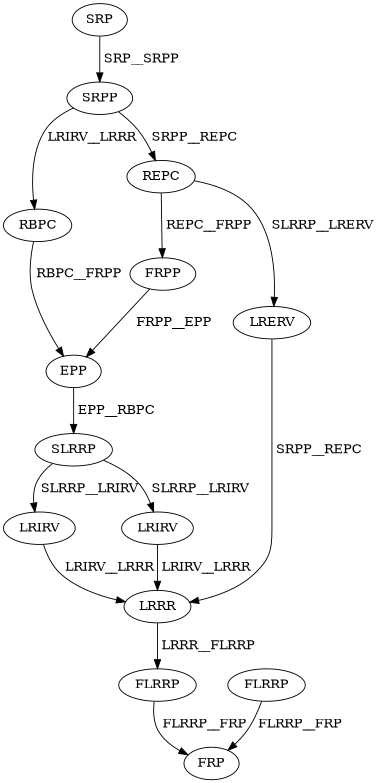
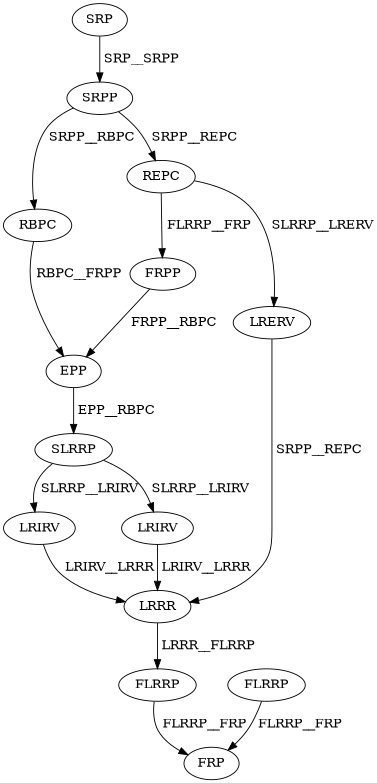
  digraph {
    node [color=black fontcolor=black]
    edge [color=black fontcolor=black]
    n1 [label=SRP]
    n2 [label=SRPP]
    n3 [label=RBPC]
    n4 [label=REPC]
    n5 [label=EPP]
    n6 [label=FRPP]
    n7 [label=LRERV]
    n8 [label=SLRRP]
    n9 [label=LRIRV]
    n10 [label=LRIRV]
    n11 [label=LRRR]
    n12 [label=FLRRP]
    n13 [label=FLRRP]
    n14 [label=FRP]
    n1 -> n2 [label=" SRP__SRPP"]
-   n2 -> n3 [label=" LRIRV__LRRR"]
+   n2 -> n3 [label=" SRPP__RBPC"]
    n2 -> n4 [label=" SRPP__REPC"]
    n3 -> n5 [label=" RBPC__FRPP"]
-   n4 -> n6 [label=" REPC__FRPP"]
+   n4 -> n6 [label=" FLRRP__FRP"]
    n4 -> n7 [label=" SLRRP__LRERV"]
    n5 -> n8 [label=" EPP__RBPC"]
-   n6 -> n5 [label=" FRPP__EPP"]
+   n6 -> n5 [label=" FRPP__RBPC"]
    n7 -> n11 [label=" SRPP__REPC"]
    n8 -> n9 [label=" SLRRP__LRIRV"]
    n8 -> n10 [label=" SLRRP__LRIRV"]
    n9 -> n11 [label=" LRIRV__LRRR"]
    n10 -> n11 [label=" LRIRV__LRRR"]
    n11 -> n12 [label=" LRRR__FLRRP"]
    n12 -> n14 [label=" FLRRP__FRP"]
    n13 -> n14 [label=" FLRRP__FRP"]
  }
